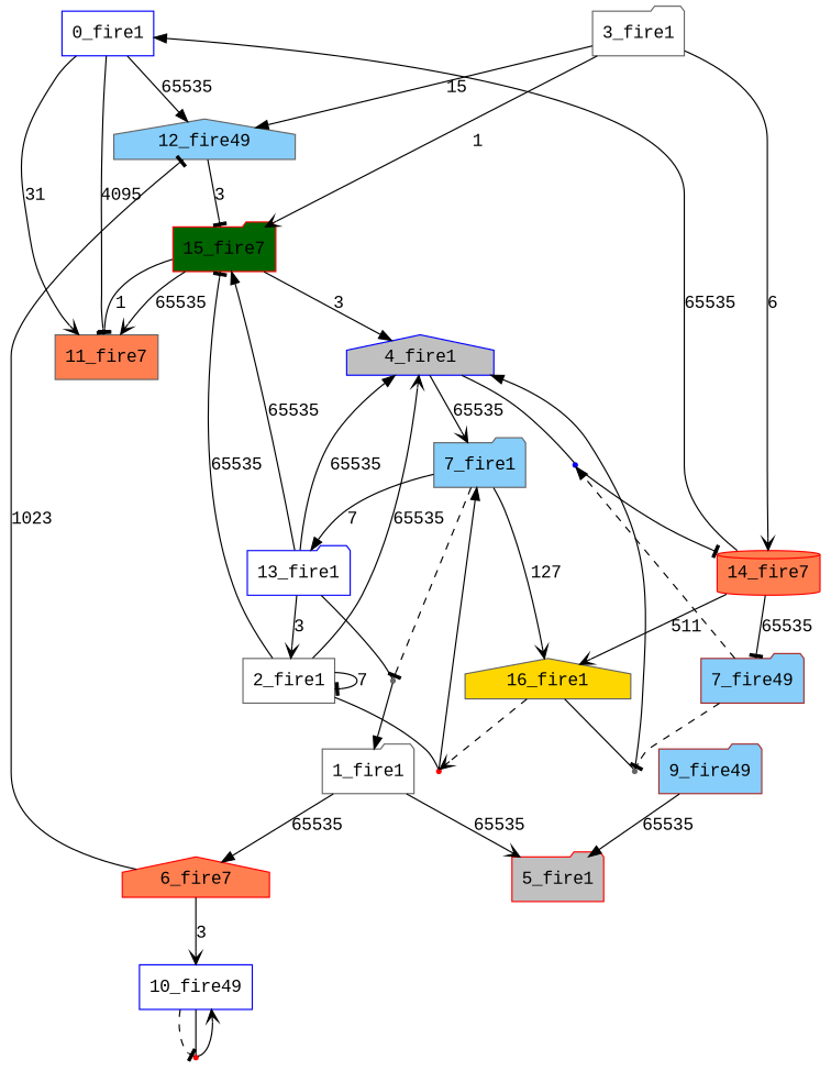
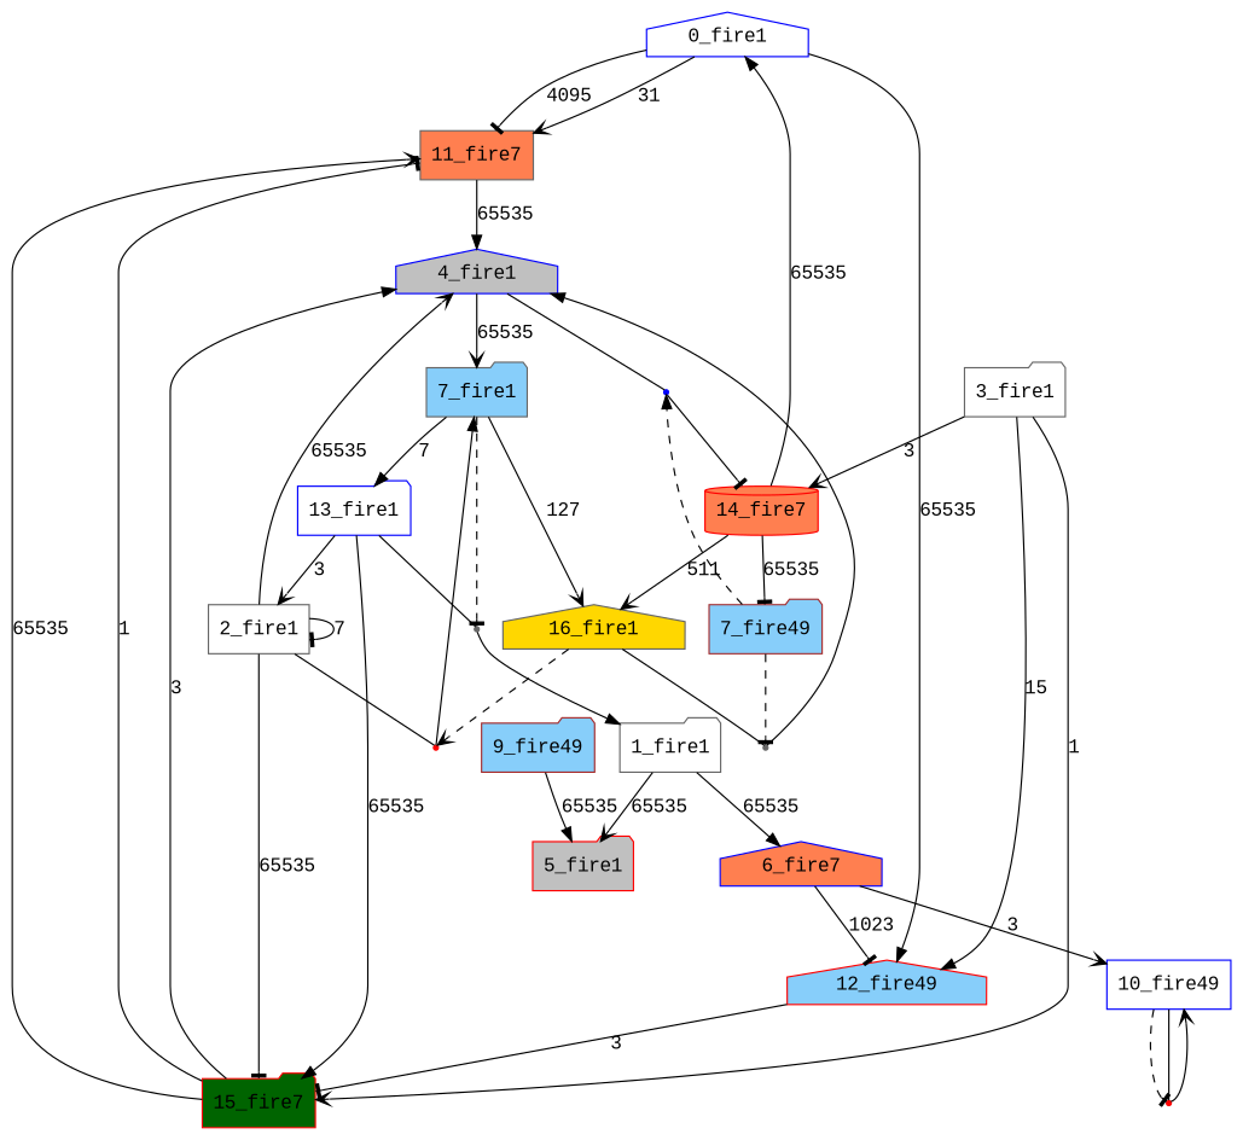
  digraph {
    fontname="Liberation Mono"
    node [color=gray40 fontname="Liberation Mono" shape=folder]
    edge [arrowhead=vee fontname="Liberation Mono"]
-   n1 [color=blue label="0_fire1" shape=box]
+   n1 [color=blue label="0_fire1" shape=house]
    n2 [fillcolor=coral label="11_fire7" shape=box style=filled]
-   n3 [fillcolor=lightskyblue label="12_fire49" shape=house style=filled]
+   n3 [color=red fillcolor=lightskyblue label="12_fire49" shape=house style=filled]
    n4 [color=red fillcolor=darkgreen label="15_fire7" style=filled]
    n5 [label="1_fire1"]
    n6 [color=red fillcolor=gray label="5_fire1" style=filled]
-   n7 [color=red fillcolor=coral label="6_fire7" shape=house style=filled]
+   n7 [color=blue fillcolor=coral label="6_fire7" shape=house style=filled]
    n8 [color=blue label="10_fire49" shape=box]
    n9 [label="2_fire1" shape=box]
    n10 [color=blue fillcolor=gray label="4_fire1" shape=house style=filled]
    19 [color=red shape=point]
    n12 [fillcolor=lightskyblue label="7_fire1" style=filled]
    21 [color=blue shape=point]
    n14 [label="3_fire1"]
    n15 [color=red fillcolor=coral label="14_fire7" shape=cylinder style=filled]
    n16 [fillcolor=gold label="16_fire1" shape=house style=filled]
    n17 [color=brown fillcolor=lightskyblue label="7_fire49" style=filled]
    n18 [color=blue label="13_fire1"]
    17 [shape=point]
    20 [color=red shape=point]
    18 [shape=point]
    n22 [color=brown fillcolor=lightskyblue label="9_fire49" style=filled]
    n1 -> n2 [label=31]
    n1 -> n2 [arrowhead=tee label=4095]
    n1 -> n3 [arrowhead=normal label=65535]
    n3 -> n4 [arrowhead=tee label=3]
    n4 -> n2 [arrowhead=tee label=1]
    n4 -> n2 [label=65535]
    n4 -> n10 [arrowhead=normal label=3]
    n5 -> n6 [label=65535]
    n5 -> n7 [arrowhead=normal label=65535]
    n7 -> n3 [arrowhead=tee label=1023]
    n7 -> n8 [label=3]
    n8 -> 20 [arrowhead=tee style=dashed]
    n8 -> 20 [dir=none arrowhead=""]
    n9 -> n4 [arrowhead=tee label=65535]
    n9 -> n9 [arrowhead=tee label=7]
    n9 -> n10 [label=65535]
    n9 -> 19 [dir=none arrowhead=""]
    n10 -> n12 [label=65535]
    n10 -> 21 [dir=none arrowhead=""]
    19 -> n12 [arrowhead=normal]
    n12 -> n16 [label=127]
    n12 -> n18 [arrowhead=normal label=7]
    n12 -> 17 [arrowhead=tee style=dashed]
    21 -> n15 [arrowhead=tee]
    n14 -> n3 [arrowhead=normal label=15]
    n14 -> n4 [label=1]
-   n14 -> n15 [label=6]
+   n14 -> n15 [label=3]
    n15 -> n1 [arrowhead=normal label=65535]
    n15 -> n16 [label=511]
    n15 -> n17 [arrowhead=tee label=65535]
    n16 -> 19 [style=dashed]
    n16 -> 18 [dir=none arrowhead=""]
    n17 -> 21 [arrowhead=normal style=dashed]
    n17 -> 18 [arrowhead=tee style=dashed]
    n18 -> n4 [arrowhead=normal label=65535]
    n18 -> n9 [label=3]
-   n18 -> n10 [arrowhead=normal label=65535]
+   n2 -> n10 [arrowhead=normal label=65535]
    n18 -> 17 [dir=none arrowhead=""]
    17 -> n5 [arrowhead=normal]
    20 -> n8
    18 -> n10 [arrowhead=normal]
    n22 -> n6 [arrowhead=normal label=65535]
  }
